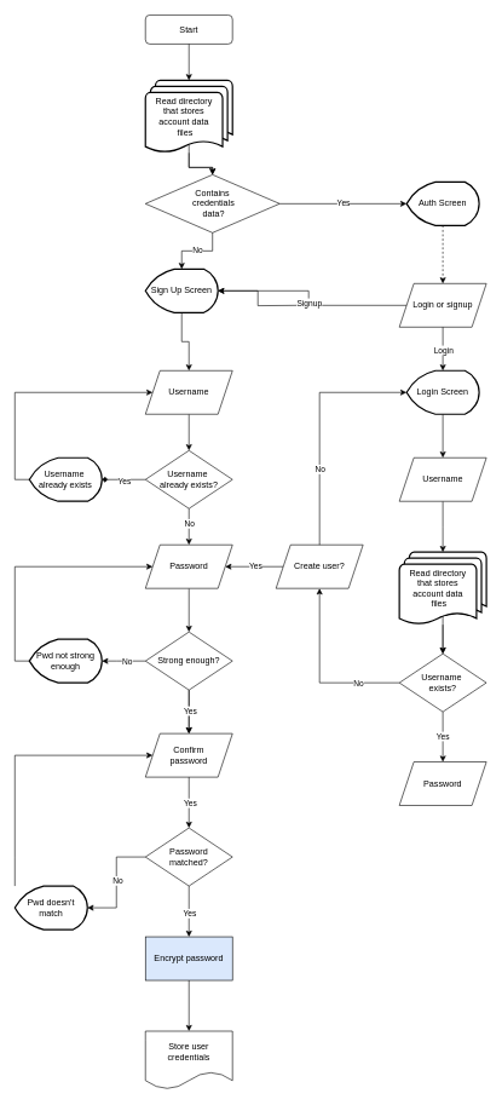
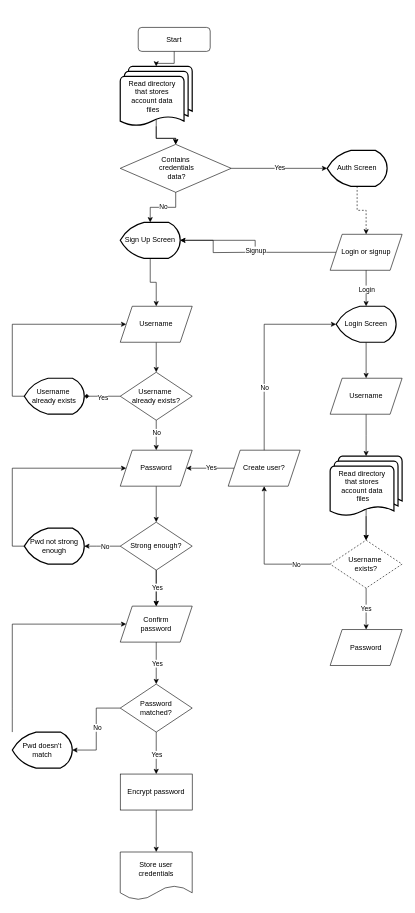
  <mxCell id="0" />
  <mxCell id="1" parent="0" />
- <mxCell id="2" value="Start" style="rounded=1;whiteSpace=wrap;html=1;fontSize=12;glass=0;strokeWidth=1;shadow=0;" parent="1" vertex="1"><mxGeometry x="200" y="20" width="120" height="40" as="geometry" /></mxCell>
+ <mxCell id="2" value="Start" style="rounded=1;whiteSpace=wrap;html=1;fontSize=12;glass=0;strokeWidth=1;shadow=0;" parent="1" vertex="1"><mxGeometry x="230" y="45" width="120" height="40" as="geometry" /></mxCell>
  <mxCell id="3" value="" style="edgeStyle=orthogonalEdgeStyle;rounded=0;orthogonalLoop=1;jettySize=auto;html=1;exitX=0.5;exitY=0.88;exitDx=0;exitDy=0;exitPerimeter=0;" edge="1" parent="1" source="53" target="6"><mxGeometry relative="1" as="geometry"><mxPoint x="260" y="178.4" as="sourcePoint" /></mxGeometry></mxCell>
  <mxCell id="4" value="" style="edgeStyle=orthogonalEdgeStyle;rounded=0;orthogonalLoop=1;jettySize=auto;html=1;entryX=0;entryY=0.5;entryDx=0;entryDy=0;entryPerimeter=0;" edge="1" parent="1" source="6" target="8"><mxGeometry relative="1" as="geometry"><mxPoint x="400" y="280" as="targetPoint" /></mxGeometry></mxCell>
  <mxCell id="5" value="Yes" style="edgeLabel;html=1;align=center;verticalAlign=middle;resizable=0;points=[];" vertex="1" connectable="0" parent="4"><mxGeometry x="-0.001" y="1" relative="1" as="geometry"><mxPoint as="offset" /></mxGeometry></mxCell>
  <mxCell id="6" value="&lt;div&gt;Contains&lt;/div&gt;&lt;div&gt;&amp;nbsp;credentials&lt;/div&gt;&lt;div&gt;&amp;nbsp;data?&lt;/div&gt;" style="rhombus;whiteSpace=wrap;html=1;" vertex="1" parent="1"><mxGeometry x="200" y="240" width="185" height="80" as="geometry" /></mxCell>
  <mxCell id="7" style="edgeStyle=orthogonalEdgeStyle;rounded=0;orthogonalLoop=1;jettySize=auto;html=1;entryX=0.5;entryY=0;entryDx=0;entryDy=0;dashed=1;" edge="1" parent="1" source="8" target="16"><mxGeometry relative="1" as="geometry" /></mxCell>
- <mxCell id="8" value="Auth Screen" style="strokeWidth=2;html=1;shape=mxgraph.flowchart.display;whiteSpace=wrap;" vertex="1" parent="1"><mxGeometry x="560" y="250" width="100" height="60" as="geometry" /></mxCell>
+ <mxCell id="8" value="Auth Screen" style="strokeWidth=2;html=1;shape=mxgraph.flowchart.display;whiteSpace=wrap;" vertex="1" parent="1"><mxGeometry x="545" y="250" width="100" height="60" as="geometry" /></mxCell>
  <mxCell id="9" style="edgeStyle=orthogonalEdgeStyle;rounded=0;orthogonalLoop=1;jettySize=auto;html=1;entryX=0.5;entryY=0;entryDx=0;entryDy=0;" edge="1" parent="1" source="10" target="22"><mxGeometry relative="1" as="geometry" /></mxCell>
  <mxCell id="10" value="Sign Up Screen" style="strokeWidth=2;html=1;shape=mxgraph.flowchart.display;whiteSpace=wrap;" vertex="1" parent="1"><mxGeometry x="200" y="370" width="100" height="60" as="geometry" /></mxCell>
  <mxCell id="11" style="edgeStyle=orthogonalEdgeStyle;rounded=0;orthogonalLoop=1;jettySize=auto;html=1;entryX=0.5;entryY=0;entryDx=0;entryDy=0;entryPerimeter=0;" edge="1" parent="1" source="6" target="10"><mxGeometry relative="1" as="geometry" /></mxCell>
  <mxCell id="12" value="No" style="edgeLabel;html=1;align=center;verticalAlign=middle;resizable=0;points=[];" vertex="1" connectable="0" parent="11"><mxGeometry x="0.025" y="-1" relative="1" as="geometry"><mxPoint x="1" as="offset" /></mxGeometry></mxCell>
  <mxCell id="13" style="edgeStyle=orthogonalEdgeStyle;rounded=0;orthogonalLoop=1;jettySize=auto;html=1;exitX=0;exitY=0.5;exitDx=0;exitDy=0;entryX=1;entryY=0.5;entryDx=0;entryDy=0;entryPerimeter=0;" edge="1" parent="1" target="10"><mxGeometry relative="1" as="geometry"><mxPoint x="410" y="420" as="sourcePoint" /></mxGeometry></mxCell>
  <mxCell id="14" value="" style="edgeStyle=orthogonalEdgeStyle;rounded=0;orthogonalLoop=1;jettySize=auto;html=1;" edge="1" parent="1" source="16" target="10"><mxGeometry relative="1" as="geometry" /></mxCell>
  <mxCell id="15" value="&lt;div&gt;Signup&lt;/div&gt;" style="edgeLabel;html=1;align=center;verticalAlign=middle;resizable=0;points=[];" vertex="1" connectable="0" parent="14"><mxGeometry x="-0.01" relative="1" as="geometry"><mxPoint as="offset" /></mxGeometry></mxCell>
  <mxCell id="16" value="Login or signup" style="shape=parallelogram;perimeter=parallelogramPerimeter;whiteSpace=wrap;html=1;fixedSize=1;" vertex="1" parent="1"><mxGeometry x="550" y="390" width="120" height="60" as="geometry" /></mxCell>
  <mxCell id="17" style="edgeStyle=orthogonalEdgeStyle;rounded=0;orthogonalLoop=1;jettySize=auto;html=1;entryX=0.5;entryY=0;entryDx=0;entryDy=0;" edge="1" parent="1" source="18" target="56"><mxGeometry relative="1" as="geometry" /></mxCell>
  <mxCell id="18" value="Login Screen" style="strokeWidth=2;html=1;shape=mxgraph.flowchart.display;whiteSpace=wrap;" vertex="1" parent="1"><mxGeometry x="560" y="510" width="100" height="60" as="geometry" /></mxCell>
  <mxCell id="19" style="edgeStyle=orthogonalEdgeStyle;rounded=0;orthogonalLoop=1;jettySize=auto;html=1;entryX=0.5;entryY=0;entryDx=0;entryDy=0;entryPerimeter=0;" edge="1" parent="1" source="16" target="18"><mxGeometry relative="1" as="geometry" /></mxCell>
  <mxCell id="20" value="Login" style="edgeLabel;html=1;align=center;verticalAlign=middle;resizable=0;points=[];" vertex="1" connectable="0" parent="19"><mxGeometry x="0.028" relative="1" as="geometry"><mxPoint as="offset" /></mxGeometry></mxCell>
  <mxCell id="21" value="" style="edgeStyle=orthogonalEdgeStyle;rounded=0;orthogonalLoop=1;jettySize=auto;html=1;" edge="1" parent="1" source="22" target="27"><mxGeometry relative="1" as="geometry" /></mxCell>
  <mxCell id="22" value="Username" style="shape=parallelogram;perimeter=parallelogramPerimeter;whiteSpace=wrap;html=1;fixedSize=1;" vertex="1" parent="1"><mxGeometry x="200" y="510" width="120" height="60" as="geometry" /></mxCell>
  <mxCell id="23" style="edgeStyle=elbowEdgeStyle;rounded=0;orthogonalLoop=1;jettySize=auto;html=1;entryX=1;entryY=0.5;entryDx=0;entryDy=0;exitX=0;exitY=0.5;exitDx=0;exitDy=0;elbow=vertical;entryPerimeter=0;endArrow=diamond;" edge="1" parent="1" source="27" target="37"><mxGeometry relative="1" as="geometry"><mxPoint x="130" y="530" as="targetPoint" /><Array as="points"><mxPoint x="180" y="660" /></Array></mxGeometry></mxCell>
  <mxCell id="24" value="Yes" style="edgeLabel;html=1;align=center;verticalAlign=middle;resizable=0;points=[];" vertex="1" connectable="0" parent="23"><mxGeometry x="-0.014" y="1" relative="1" as="geometry"><mxPoint as="offset" /></mxGeometry></mxCell>
  <mxCell id="25" style="edgeStyle=orthogonalEdgeStyle;rounded=0;orthogonalLoop=1;jettySize=auto;html=1;entryX=0.5;entryY=0;entryDx=0;entryDy=0;" edge="1" parent="1" source="27" target="29"><mxGeometry relative="1" as="geometry" /></mxCell>
  <mxCell id="26" value="No" style="edgeLabel;html=1;align=center;verticalAlign=middle;resizable=0;points=[];" vertex="1" connectable="0" parent="25"><mxGeometry x="-0.074" y="3" relative="1" as="geometry"><mxPoint x="-3" y="-3" as="offset" /></mxGeometry></mxCell>
  <mxCell id="27" value="&lt;div&gt;Username&amp;nbsp;&lt;/div&gt;&lt;div&gt;already exists?&lt;/div&gt;" style="rhombus;whiteSpace=wrap;html=1;" vertex="1" parent="1"><mxGeometry x="200" y="620" width="120" height="80" as="geometry" /></mxCell>
  <mxCell id="28" style="edgeStyle=orthogonalEdgeStyle;rounded=0;orthogonalLoop=1;jettySize=auto;html=1;entryX=0.5;entryY=0;entryDx=0;entryDy=0;" edge="1" parent="1" source="29" target="33"><mxGeometry relative="1" as="geometry" /></mxCell>
  <mxCell id="29" value="Password" style="shape=parallelogram;perimeter=parallelogramPerimeter;whiteSpace=wrap;html=1;fixedSize=1;" vertex="1" parent="1"><mxGeometry x="200" y="750" width="120" height="60" as="geometry" /></mxCell>
  <mxCell id="30" style="edgeStyle=orthogonalEdgeStyle;rounded=0;orthogonalLoop=1;jettySize=auto;html=1;entryX=0.5;entryY=0;entryDx=0;entryDy=0;" edge="1" parent="1" source="33" target="42"><mxGeometry relative="1" as="geometry"><mxPoint x="260" y="1020" as="targetPoint" /></mxGeometry></mxCell>
  <mxCell id="31" value="" style="edgeStyle=orthogonalEdgeStyle;rounded=0;orthogonalLoop=1;jettySize=auto;html=1;" edge="1" parent="1" source="33" target="42"><mxGeometry relative="1" as="geometry" /></mxCell>
  <mxCell id="32" value="Yes" style="edgeLabel;html=1;align=center;verticalAlign=middle;resizable=0;points=[];" vertex="1" connectable="0" parent="31"><mxGeometry x="-0.054" y="1" relative="1" as="geometry"><mxPoint as="offset" /></mxGeometry></mxCell>
  <mxCell id="33" value="Strong enough?" style="rhombus;whiteSpace=wrap;html=1;" vertex="1" parent="1"><mxGeometry x="200" y="870" width="120" height="80" as="geometry" /></mxCell>
  <mxCell id="34" style="edgeStyle=elbowEdgeStyle;rounded=0;orthogonalLoop=1;jettySize=auto;html=1;exitX=0;exitY=0.5;exitDx=0;exitDy=0;elbow=horizontal;entryX=1;entryY=0.5;entryDx=0;entryDy=0;entryPerimeter=0;" edge="1" parent="1" target="39"><mxGeometry relative="1" as="geometry"><mxPoint x="150" y="910" as="targetPoint" /><mxPoint x="200" y="910" as="sourcePoint" /><Array as="points"><mxPoint x="160" y="860" /></Array></mxGeometry></mxCell>
  <mxCell id="35" value="No" style="edgeLabel;html=1;align=center;verticalAlign=middle;resizable=0;points=[];" vertex="1" connectable="0" parent="34"><mxGeometry x="-0.136" relative="1" as="geometry"><mxPoint as="offset" /></mxGeometry></mxCell>
  <mxCell id="36" style="edgeStyle=orthogonalEdgeStyle;rounded=0;orthogonalLoop=1;jettySize=auto;html=1;entryX=0;entryY=0.5;entryDx=0;entryDy=0;" edge="1" parent="1" source="37" target="22"><mxGeometry relative="1" as="geometry"><Array as="points"><mxPoint x="20" y="660" /><mxPoint x="20" y="540" /></Array></mxGeometry></mxCell>
  <mxCell id="37" value="&lt;div&gt;Username&amp;nbsp;&lt;/div&gt;&lt;div&gt;already exists&lt;/div&gt;" style="strokeWidth=2;html=1;shape=mxgraph.flowchart.display;whiteSpace=wrap;" vertex="1" parent="1"><mxGeometry y="630" width="100" height="60" as="geometry" x="40" /></mxCell>
  <mxCell id="38" style="edgeStyle=orthogonalEdgeStyle;rounded=0;orthogonalLoop=1;jettySize=auto;html=1;entryX=0;entryY=0.5;entryDx=0;entryDy=0;" edge="1" parent="1" source="39" target="29"><mxGeometry relative="1" as="geometry"><Array as="points"><mxPoint x="20" y="910" /><mxPoint x="20" y="780" /></Array></mxGeometry></mxCell>
  <mxCell id="39" value="Pwd not strong enough" style="strokeWidth=2;html=1;shape=mxgraph.flowchart.display;whiteSpace=wrap;" vertex="1" parent="1"><mxGeometry y="880" width="100" height="60" as="geometry" x="40" /></mxCell>
  <mxCell id="40" value="" style="edgeStyle=orthogonalEdgeStyle;rounded=0;orthogonalLoop=1;jettySize=auto;html=1;" edge="1" parent="1" source="42" target="43"><mxGeometry relative="1" as="geometry" /></mxCell>
  <mxCell id="41" value="Yes" style="edgeLabel;html=1;align=center;verticalAlign=middle;resizable=0;points=[];" vertex="1" connectable="0" parent="40"><mxGeometry x="0.001" y="1" relative="1" as="geometry"><mxPoint as="offset" /></mxGeometry></mxCell>
  <mxCell id="42" value="&lt;div&gt;Confirm&lt;/div&gt;&lt;div&gt;password&lt;/div&gt;" style="shape=parallelogram;perimeter=parallelogramPerimeter;whiteSpace=wrap;html=1;fixedSize=1;" vertex="1" parent="1"><mxGeometry x="200" y="1010" width="120" height="60" as="geometry" /></mxCell>
  <mxCell id="43" value="&lt;div&gt;Password&lt;/div&gt;&lt;div&gt;matched?&lt;/div&gt;" style="rhombus;whiteSpace=wrap;html=1;" vertex="1" parent="1"><mxGeometry x="200" y="1140" width="120" height="80" as="geometry" /></mxCell>
  <mxCell id="44" style="edgeStyle=orthogonalEdgeStyle;rounded=0;orthogonalLoop=1;jettySize=auto;html=1;entryX=0;entryY=0.5;entryDx=0;entryDy=0;" edge="1" parent="1" source="45" target="42"><mxGeometry relative="1" as="geometry"><Array as="points"><mxPoint x="20" y="1180" /><mxPoint x="20" y="1040" /></Array></mxGeometry></mxCell>
  <mxCell id="45" value="Pwd doesn't match" style="strokeWidth=2;html=1;shape=mxgraph.flowchart.display;whiteSpace=wrap;" vertex="1" parent="1"><mxGeometry x="20" y="1220" width="100" height="60" as="geometry" /></mxCell>
  <mxCell id="46" style="edgeStyle=orthogonalEdgeStyle;rounded=0;orthogonalLoop=1;jettySize=auto;html=1;entryX=1;entryY=0.5;entryDx=0;entryDy=0;entryPerimeter=0;" edge="1" parent="1" source="43" target="45"><mxGeometry relative="1" as="geometry" /></mxCell>
  <mxCell id="47" value="No" style="edgeLabel;html=1;align=center;verticalAlign=middle;resizable=0;points=[];" vertex="1" connectable="0" parent="46"><mxGeometry x="-0.033" y="1" relative="1" as="geometry"><mxPoint y="-1" as="offset" /></mxGeometry></mxCell>
  <mxCell id="48" style="edgeStyle=orthogonalEdgeStyle;rounded=0;orthogonalLoop=1;jettySize=auto;html=1;entryX=0.5;entryY=0;entryDx=0;entryDy=0;entryPerimeter=0;" edge="1" parent="1" source="43"><mxGeometry relative="1" as="geometry"><mxPoint x="260" y="1290" as="targetPoint" /></mxGeometry></mxCell>
  <mxCell id="49" value="Yes" style="edgeLabel;html=1;align=center;verticalAlign=middle;resizable=0;points=[];" vertex="1" connectable="0" parent="48"><mxGeometry x="-0.019" y="-2" relative="1" as="geometry"><mxPoint as="offset" /></mxGeometry></mxCell>
  <mxCell id="50" style="edgeStyle=orthogonalEdgeStyle;rounded=0;orthogonalLoop=1;jettySize=auto;html=1;" edge="1" parent="1" source="51"><mxGeometry relative="1" as="geometry"><mxPoint x="260" y="1420" as="targetPoint" /></mxGeometry></mxCell>
- <mxCell id="51" value="Encrypt password" style="rounded=0;whiteSpace=wrap;html=1;fillColor=#dae8fc;" vertex="1" parent="1"><mxGeometry x="200" y="1290" width="120" height="60" as="geometry" /></mxCell>
+ <mxCell id="51" value="Encrypt password" style="rounded=0;whiteSpace=wrap;html=1;" vertex="1" parent="1"><mxGeometry x="200" y="1290" width="120" height="60" as="geometry" /></mxCell>
  <mxCell id="52" value="" style="edgeStyle=orthogonalEdgeStyle;rounded=0;orthogonalLoop=1;jettySize=auto;html=1;" edge="1" parent="1" source="53" target="6"><mxGeometry relative="1" as="geometry" /></mxCell>
  <mxCell id="53" value="&lt;div&gt;Read directory &amp;nbsp; &amp;nbsp; &lt;br&gt;&lt;/div&gt;&lt;div&gt;that stores &amp;nbsp; &amp;nbsp; &lt;br&gt;&lt;/div&gt;&lt;div&gt;account data&amp;nbsp; &amp;nbsp;&amp;nbsp; &lt;br&gt;&lt;/div&gt;&lt;div&gt;files&amp;nbsp; &amp;nbsp; &lt;br&gt;&lt;/div&gt;" style="strokeWidth=2;html=1;shape=mxgraph.flowchart.multi-document;whiteSpace=wrap;" vertex="1" parent="1"><mxGeometry x="200" y="110" width="120" height="100" as="geometry" /></mxCell>
  <mxCell id="54" value="&lt;div&gt;Store user&lt;/div&gt;&lt;div&gt;credentials&lt;/div&gt;" style="shape=document;whiteSpace=wrap;html=1;boundedLbl=1;" vertex="1" parent="1"><mxGeometry x="200" y="1420" width="120" height="80" as="geometry" /></mxCell>
  <mxCell id="55" style="edgeStyle=orthogonalEdgeStyle;rounded=0;orthogonalLoop=1;jettySize=auto;html=1;entryX=0.5;entryY=0;entryDx=0;entryDy=0;" edge="1" parent="1" source="56"><mxGeometry relative="1" as="geometry"><mxPoint x="610" y="760" as="targetPoint" /></mxGeometry></mxCell>
  <mxCell id="56" value="Username" style="shape=parallelogram;perimeter=parallelogramPerimeter;whiteSpace=wrap;html=1;fixedSize=1;" vertex="1" parent="1"><mxGeometry x="550" y="630" width="120" height="60" as="geometry" /></mxCell>
  <mxCell id="57" value="" style="edgeStyle=orthogonalEdgeStyle;rounded=0;orthogonalLoop=1;jettySize=auto;html=1;" edge="1" parent="1" source="61" target="64"><mxGeometry relative="1" as="geometry" /></mxCell>
  <mxCell id="58" value="No" style="edgeLabel;html=1;align=center;verticalAlign=middle;resizable=0;points=[];" vertex="1" connectable="0" parent="57"><mxGeometry x="-0.525" y="1" relative="1" as="geometry"><mxPoint y="-1" as="offset" /></mxGeometry></mxCell>
  <mxCell id="59" value="" style="edgeStyle=orthogonalEdgeStyle;rounded=0;orthogonalLoop=1;jettySize=auto;html=1;" edge="1" parent="1" source="61" target="67"><mxGeometry relative="1" as="geometry" /></mxCell>
  <mxCell id="60" value="Yes" style="edgeLabel;html=1;align=center;verticalAlign=middle;resizable=0;points=[];" vertex="1" connectable="0" parent="59"><mxGeometry x="-0.04" y="-1" relative="1" as="geometry"><mxPoint as="offset" /></mxGeometry></mxCell>
- <mxCell id="61" value="&lt;div&gt;Username&amp;nbsp;&lt;/div&gt;&lt;div&gt;exists?&lt;/div&gt;" style="rhombus;whiteSpace=wrap;html=1;" vertex="1" parent="1"><mxGeometry x="550" y="900" width="120" height="80" as="geometry" /></mxCell>
+ <mxCell id="61" value="&lt;div&gt;Username&amp;nbsp;&lt;/div&gt;&lt;div&gt;exists?&lt;/div&gt;" style="rhombus;whiteSpace=wrap;html=1;dashed=1;" vertex="1" parent="1"><mxGeometry x="550" y="900" width="120" height="80" as="geometry" /></mxCell>
  <mxCell id="62" style="edgeStyle=orthogonalEdgeStyle;rounded=0;orthogonalLoop=1;jettySize=auto;html=1;" edge="1" parent="1" source="64" target="29"><mxGeometry relative="1" as="geometry" /></mxCell>
  <mxCell id="63" value="Yes" style="edgeLabel;html=1;align=center;verticalAlign=middle;resizable=0;points=[];" vertex="1" connectable="0" parent="62"><mxGeometry x="-0.025" y="-1" relative="1" as="geometry"><mxPoint as="offset" /></mxGeometry></mxCell>
  <mxCell id="64" value="Create user?" style="shape=parallelogram;perimeter=parallelogramPerimeter;whiteSpace=wrap;html=1;fixedSize=1;" vertex="1" parent="1"><mxGeometry x="380" y="750" width="120" height="60" as="geometry" /></mxCell>
  <mxCell id="65" style="edgeStyle=orthogonalEdgeStyle;rounded=0;orthogonalLoop=1;jettySize=auto;html=1;entryX=0;entryY=0.5;entryDx=0;entryDy=0;entryPerimeter=0;exitX=0.5;exitY=0;exitDx=0;exitDy=0;" edge="1" parent="1" source="64" target="18"><mxGeometry relative="1" as="geometry"><Array as="points"><mxPoint x="440" y="540" /></Array></mxGeometry></mxCell>
  <mxCell id="66" value="No" style="edgeLabel;html=1;align=center;verticalAlign=middle;resizable=0;points=[];" vertex="1" connectable="0" parent="65"><mxGeometry x="-0.365" relative="1" as="geometry"><mxPoint as="offset" /></mxGeometry></mxCell>
  <mxCell id="67" value="Password" style="shape=parallelogram;perimeter=parallelogramPerimeter;whiteSpace=wrap;html=1;fixedSize=1;" vertex="1" parent="1"><mxGeometry x="550" y="1049" width="120" height="60" as="geometry" /></mxCell>
  <mxCell id="68" style="edgeStyle=orthogonalEdgeStyle;rounded=0;orthogonalLoop=1;jettySize=auto;html=1;entryX=0.5;entryY=0;entryDx=0;entryDy=0;entryPerimeter=0;" edge="1" parent="1" source="2" target="53"><mxGeometry relative="1" as="geometry" /></mxCell>
  <mxCell id="69" style="edgeStyle=orthogonalEdgeStyle;rounded=0;orthogonalLoop=1;jettySize=auto;html=1;entryX=0.5;entryY=0;entryDx=0;entryDy=0;exitX=0.5;exitY=0.88;exitDx=0;exitDy=0;exitPerimeter=0;" edge="1" parent="1" source="71" target="61"><mxGeometry relative="1" as="geometry"><mxPoint x="610" y="820" as="sourcePoint" /></mxGeometry></mxCell>
  <mxCell id="70" value="" style="edgeStyle=orthogonalEdgeStyle;rounded=0;orthogonalLoop=1;jettySize=auto;html=1;" edge="1" parent="1" source="71" target="61"><mxGeometry relative="1" as="geometry" /></mxCell>
  <mxCell id="71" value="&lt;div&gt;Read directory &amp;nbsp; &amp;nbsp; &lt;br&gt;&lt;/div&gt;&lt;div&gt;that stores &amp;nbsp; &amp;nbsp; &lt;br&gt;&lt;/div&gt;&lt;div&gt;account data&amp;nbsp; &amp;nbsp;&amp;nbsp; &lt;br&gt;&lt;/div&gt;&lt;div&gt;files&amp;nbsp; &amp;nbsp; &lt;br&gt;&lt;/div&gt;" style="strokeWidth=2;html=1;shape=mxgraph.flowchart.multi-document;whiteSpace=wrap;" vertex="1" parent="1"><mxGeometry x="550" y="760" width="120" height="100" as="geometry" /></mxCell>
